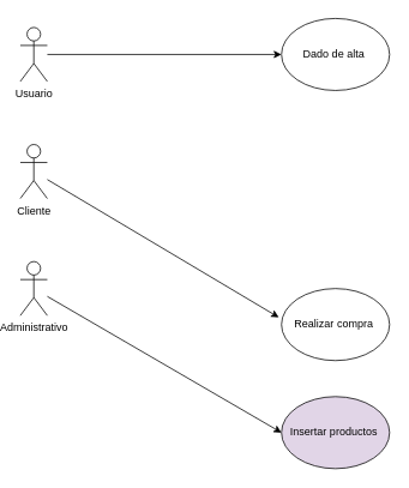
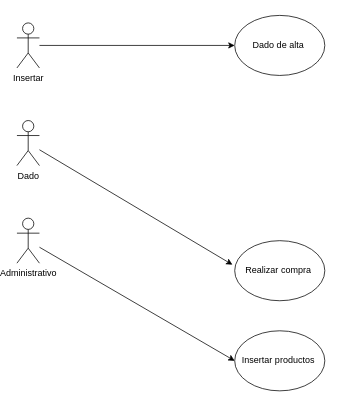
  <mxCell id="0" />
  <mxCell id="1" parent="0" />
- <mxCell id="2" value="Cliente" style="shape=umlActor;verticalLabelPosition=bottom;verticalAlign=top;html=1;outlineConnect=0;" vertex="1" parent="1"><mxGeometry x="20" y="160" width="30" height="60" as="geometry" /></mxCell>
+ <mxCell id="2" value="Dado" style="shape=umlActor;verticalLabelPosition=bottom;verticalAlign=top;html=1;outlineConnect=0;" vertex="1" parent="1"><mxGeometry x="20" y="160" width="30" height="60" as="geometry" /></mxCell>
  <mxCell id="3" style="rounded=0;orthogonalLoop=1;jettySize=auto;html=1;entryX=0;entryY=0.5;entryDx=0;entryDy=0;" edge="1" parent="1" source="4" target="7"><mxGeometry relative="1" as="geometry" /></mxCell>
  <mxCell id="4" value="Administrativo" style="shape=umlActor;verticalLabelPosition=bottom;verticalAlign=top;html=1;outlineConnect=0;" vertex="1" parent="1"><mxGeometry x="20" y="290" width="30" height="60" as="geometry" /></mxCell>
  <mxCell id="5" value="Dado de alta&amp;nbsp;" style="ellipse;whiteSpace=wrap;html=1;" vertex="1" parent="1"><mxGeometry x="310" y="20" width="120" height="80" as="geometry" /></mxCell>
  <mxCell id="6" value="Realizar compra&amp;nbsp;" style="ellipse;whiteSpace=wrap;html=1;" vertex="1" parent="1"><mxGeometry x="310" y="320" width="120" height="80" as="geometry" /></mxCell>
- <mxCell id="7" value="Insertar productos&amp;nbsp;" style="ellipse;whiteSpace=wrap;html=1;fillColor=#e1d5e7;" vertex="1" parent="1"><mxGeometry x="310" y="440" width="120" height="80" as="geometry" /></mxCell>
+ <mxCell id="7" value="Insertar productos&amp;nbsp;" style="ellipse;whiteSpace=wrap;html=1;" vertex="1" parent="1"><mxGeometry x="310" y="440" width="120" height="80" as="geometry" /></mxCell>
  <mxCell id="8" style="rounded=0;orthogonalLoop=1;jettySize=auto;html=1;entryX=-0.025;entryY=0.4;entryDx=0;entryDy=0;entryPerimeter=0;" edge="1" parent="1" source="2" target="6"><mxGeometry relative="1" as="geometry" /></mxCell>
  <mxCell id="9" style="edgeStyle=orthogonalEdgeStyle;rounded=0;orthogonalLoop=1;jettySize=auto;html=1;entryX=0;entryY=0.5;entryDx=0;entryDy=0;" edge="1" parent="1" source="10" target="5"><mxGeometry relative="1" as="geometry" /></mxCell>
- <mxCell id="10" value="Usuario" style="shape=umlActor;verticalLabelPosition=bottom;verticalAlign=top;html=1;outlineConnect=0;" vertex="1" parent="1"><mxGeometry x="20" y="30" width="30" height="60" as="geometry" /></mxCell>
+ <mxCell id="10" value="Insertar" style="shape=umlActor;verticalLabelPosition=bottom;verticalAlign=top;html=1;outlineConnect=0;" vertex="1" parent="1"><mxGeometry x="20" y="30" width="30" height="60" as="geometry" /></mxCell>
